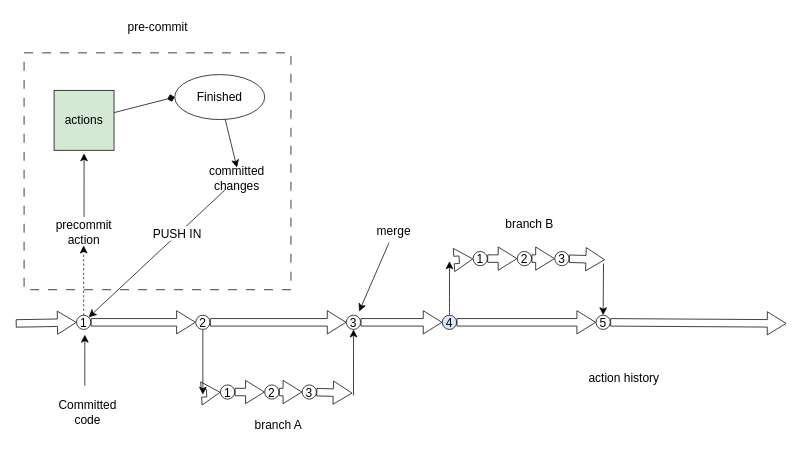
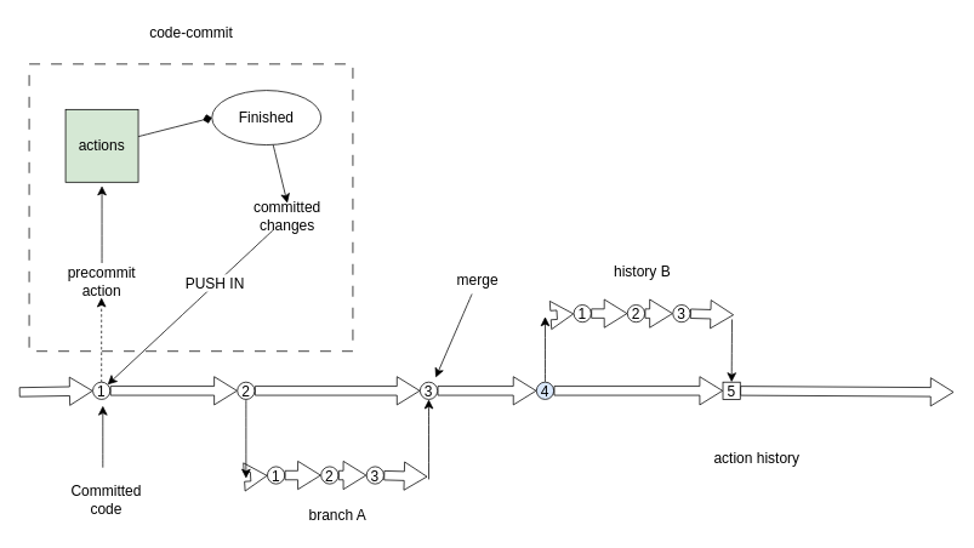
  <mxCell id="0" />
  <mxCell id="1" parent="0" />
  <mxCell id="2" value="" style="rounded=0;whiteSpace=wrap;html=1;fontSize=16;dashed=1;dashPattern=12 12;" vertex="1" parent="1"><mxGeometry x="31" y="70" width="356" height="316" as="geometry" /></mxCell>
  <mxCell id="3" value="Committed code" style="text;html=1;strokeColor=none;fillColor=none;align=center;verticalAlign=middle;whiteSpace=wrap;rounded=0;fontSize=16;" vertex="1" parent="1"><mxGeometry x="86" y="534" width="60" height="30" as="geometry" /></mxCell>
  <mxCell id="4" value="" style="endArrow=classic;html=1;rounded=0;fontSize=12;startSize=8;endSize=8;curved=1;" edge="1" parent="1"><mxGeometry width="50" height="50" relative="1" as="geometry"><mxPoint x="112" y="514" as="sourcePoint" /><mxPoint x="112" y="446" as="targetPoint" /></mxGeometry></mxCell>
  <mxCell id="5" value="" style="shape=flexArrow;endArrow=classic;html=1;rounded=0;fontSize=12;startSize=8;endSize=8;curved=1;" edge="1" parent="1" source="48"><mxGeometry width="50" height="50" relative="1" as="geometry"><mxPoint x="20" y="431" as="sourcePoint" /><mxPoint x="1048" y="431" as="targetPoint" /></mxGeometry></mxCell>
  <mxCell id="6" value="" style="shape=flexArrow;endArrow=classic;html=1;rounded=0;fontSize=12;startSize=8;endSize=8;curved=1;" edge="1" parent="1" target="8"><mxGeometry width="50" height="50" relative="1" as="geometry"><mxPoint x="20" y="431" as="sourcePoint" /><mxPoint x="1048" y="431" as="targetPoint" /></mxGeometry></mxCell>
  <mxCell id="7" style="edgeStyle=none;curved=1;rounded=0;orthogonalLoop=1;jettySize=auto;html=1;fontSize=12;startSize=8;endSize=8;dashed=1;" edge="1" parent="1" source="8"><mxGeometry relative="1" as="geometry"><mxPoint x="110.5" y="327" as="targetPoint" /></mxGeometry></mxCell>
  <mxCell id="8" value="1" style="ellipse;whiteSpace=wrap;html=1;aspect=fixed;fontSize=16;" vertex="1" parent="1"><mxGeometry x="101" y="420" width="19" height="19" as="geometry" /></mxCell>
  <mxCell id="9" style="edgeStyle=none;curved=1;rounded=0;orthogonalLoop=1;jettySize=auto;html=1;fontSize=12;startSize=8;endSize=8;" edge="1" parent="1"><mxGeometry relative="1" as="geometry"><mxPoint x="111" y="204" as="targetPoint" /><mxPoint x="111" y="289" as="sourcePoint" /></mxGeometry></mxCell>
  <mxCell id="10" value="precommit action" style="text;html=1;strokeColor=none;fillColor=none;align=center;verticalAlign=middle;whiteSpace=wrap;rounded=0;fontSize=16;" vertex="1" parent="1"><mxGeometry x="80.5" y="295" width="60" height="30" as="geometry" /></mxCell>
  <mxCell id="11" style="edgeStyle=none;curved=1;rounded=0;orthogonalLoop=1;jettySize=auto;html=1;entryX=0;entryY=0.5;entryDx=0;entryDy=0;fontSize=12;startSize=8;endSize=8;endArrow=diamond;" edge="1" parent="1" source="12" target="14"><mxGeometry relative="1" as="geometry" /></mxCell>
  <mxCell id="12" value="actions" style="whiteSpace=wrap;html=1;aspect=fixed;fontSize=16;fillColor=#d5e8d4;" vertex="1" parent="1"><mxGeometry x="71" y="120" width="80" height="80" as="geometry" /></mxCell>
  <mxCell id="13" style="edgeStyle=none;curved=1;rounded=0;orthogonalLoop=1;jettySize=auto;html=1;entryX=0.5;entryY=0;entryDx=0;entryDy=0;fontSize=12;startSize=8;endSize=8;" edge="1" parent="1" source="14" target="17"><mxGeometry relative="1" as="geometry" /></mxCell>
  <mxCell id="14" value="Finished" style="ellipse;whiteSpace=wrap;html=1;fontSize=16;" vertex="1" parent="1"><mxGeometry x="232" y="99" width="120" height="60" as="geometry" /></mxCell>
  <mxCell id="15" style="edgeStyle=none;curved=1;rounded=0;orthogonalLoop=1;jettySize=auto;html=1;entryX=1;entryY=0;entryDx=0;entryDy=0;fontSize=12;startSize=8;endSize=8;" edge="1" parent="1" source="17" target="8"><mxGeometry relative="1" as="geometry" /></mxCell>
  <mxCell id="16" value="PUSH IN" style="edgeLabel;html=1;align=center;verticalAlign=middle;resizable=0;points=[];fontSize=16;" vertex="1" connectable="0" parent="15"><mxGeometry x="-0.304" y="-2" relative="1" as="geometry"><mxPoint as="offset" /></mxGeometry></mxCell>
  <mxCell id="17" value="committed changes" style="text;html=1;strokeColor=none;fillColor=none;align=center;verticalAlign=middle;whiteSpace=wrap;rounded=0;fontSize=16;" vertex="1" parent="1"><mxGeometry x="285" y="223" width="60" height="30" as="geometry" /></mxCell>
- <mxCell id="18" value="pre-commit" style="text;html=1;strokeColor=none;fillColor=none;align=center;verticalAlign=middle;whiteSpace=wrap;rounded=0;fontSize=16;" vertex="1" parent="1"><mxGeometry x="135.5" y="20" width="147" height="30" as="geometry" /></mxCell>
+ <mxCell id="18" value="code-commit" style="text;html=1;strokeColor=none;fillColor=none;align=center;verticalAlign=middle;whiteSpace=wrap;rounded=0;fontSize=16;" vertex="1" parent="1"><mxGeometry x="135.5" y="20" width="147" height="30" as="geometry" /></mxCell>
  <mxCell id="19" value="" style="shape=flexArrow;endArrow=classic;html=1;rounded=0;fontSize=12;startSize=8;endSize=8;curved=1;" edge="1" parent="1" source="8" target="21"><mxGeometry width="50" height="50" relative="1" as="geometry"><mxPoint x="120" y="430" as="sourcePoint" /><mxPoint x="1048" y="431" as="targetPoint" /></mxGeometry></mxCell>
  <mxCell id="20" style="edgeStyle=none;curved=1;rounded=0;orthogonalLoop=1;jettySize=auto;html=1;fontSize=12;startSize=8;endSize=8;" edge="1" parent="1" source="21"><mxGeometry relative="1" as="geometry"><mxPoint x="269.5" y="526" as="targetPoint" /></mxGeometry></mxCell>
  <mxCell id="21" value="2" style="ellipse;whiteSpace=wrap;html=1;aspect=fixed;fontSize=16;" vertex="1" parent="1"><mxGeometry x="260" y="420" width="19" height="19" as="geometry" /></mxCell>
  <mxCell id="22" value="" style="shape=flexArrow;endArrow=classic;html=1;rounded=0;fontSize=12;startSize=8;endSize=8;curved=1;" edge="1" parent="1" source="28"><mxGeometry width="50" height="50" relative="1" as="geometry"><mxPoint x="274" y="524" as="sourcePoint" /><mxPoint x="469" y="524" as="targetPoint" /></mxGeometry></mxCell>
  <mxCell id="23" value="" style="shape=flexArrow;endArrow=classic;html=1;rounded=0;fontSize=12;startSize=8;endSize=8;curved=1;" edge="1" parent="1" target="24"><mxGeometry width="50" height="50" relative="1" as="geometry"><mxPoint x="274" y="524" as="sourcePoint" /><mxPoint x="469" y="524" as="targetPoint" /></mxGeometry></mxCell>
  <mxCell id="24" value="1" style="ellipse;whiteSpace=wrap;html=1;aspect=fixed;fontSize=16;" vertex="1" parent="1"><mxGeometry x="293" y="513" width="19" height="19" as="geometry" /></mxCell>
  <mxCell id="25" value="" style="shape=flexArrow;endArrow=classic;html=1;rounded=0;fontSize=12;startSize=8;endSize=8;curved=1;" edge="1" parent="1" source="24" target="26"><mxGeometry width="50" height="50" relative="1" as="geometry"><mxPoint x="312" y="523" as="sourcePoint" /><mxPoint x="469" y="524" as="targetPoint" /></mxGeometry></mxCell>
  <mxCell id="26" value="2" style="ellipse;whiteSpace=wrap;html=1;aspect=fixed;fontSize=16;" vertex="1" parent="1"><mxGeometry x="352" y="513" width="19" height="19" as="geometry" /></mxCell>
  <mxCell id="27" value="" style="shape=flexArrow;endArrow=classic;html=1;rounded=0;fontSize=12;startSize=8;endSize=8;curved=1;" edge="1" parent="1" source="26" target="28"><mxGeometry width="50" height="50" relative="1" as="geometry"><mxPoint x="371" y="523" as="sourcePoint" /><mxPoint x="469" y="524" as="targetPoint" /></mxGeometry></mxCell>
  <mxCell id="28" value="3" style="ellipse;whiteSpace=wrap;html=1;aspect=fixed;fontSize=16;" vertex="1" parent="1"><mxGeometry x="402" y="513" width="19" height="19" as="geometry" /></mxCell>
  <mxCell id="29" style="edgeStyle=none;curved=1;rounded=0;orthogonalLoop=1;jettySize=auto;html=1;fontSize=12;startSize=8;endSize=8;endArrow=none;endFill=0;startArrow=classic;startFill=1;" edge="1" parent="1"><mxGeometry relative="1" as="geometry"><mxPoint x="470.5" y="527" as="targetPoint" /><mxPoint x="470.5" y="439" as="sourcePoint" /></mxGeometry></mxCell>
  <mxCell id="30" value="branch A" style="text;html=1;strokeColor=none;fillColor=none;align=center;verticalAlign=middle;whiteSpace=wrap;rounded=0;fontSize=16;" vertex="1" parent="1"><mxGeometry x="297" y="551" width="147" height="30" as="geometry" /></mxCell>
  <mxCell id="31" style="edgeStyle=none;curved=1;rounded=0;orthogonalLoop=1;jettySize=auto;html=1;fontSize=12;startSize=8;endSize=8;" edge="1" parent="1" source="32"><mxGeometry relative="1" as="geometry"><mxPoint x="478" y="415" as="targetPoint" /></mxGeometry></mxCell>
  <mxCell id="32" value="merge" style="text;html=1;strokeColor=none;fillColor=none;align=center;verticalAlign=middle;whiteSpace=wrap;rounded=0;fontSize=16;" vertex="1" parent="1"><mxGeometry x="451" y="293" width="147" height="30" as="geometry" /></mxCell>
  <mxCell id="33" value="" style="shape=flexArrow;endArrow=classic;html=1;rounded=0;fontSize=12;startSize=8;endSize=8;curved=1;" edge="1" source="39" parent="1"><mxGeometry width="50" height="50" relative="1" as="geometry"><mxPoint x="611" y="346" as="sourcePoint" /><mxPoint x="806" y="346" as="targetPoint" /></mxGeometry></mxCell>
  <mxCell id="34" value="" style="shape=flexArrow;endArrow=classic;html=1;rounded=0;fontSize=12;startSize=8;endSize=8;curved=1;" edge="1" target="35" parent="1"><mxGeometry width="50" height="50" relative="1" as="geometry"><mxPoint x="611" y="346" as="sourcePoint" /><mxPoint x="806" y="346" as="targetPoint" /></mxGeometry></mxCell>
  <mxCell id="35" value="1" style="ellipse;whiteSpace=wrap;html=1;aspect=fixed;fontSize=16;" vertex="1" parent="1"><mxGeometry x="630" y="335" width="19" height="19" as="geometry" /></mxCell>
  <mxCell id="36" value="" style="shape=flexArrow;endArrow=classic;html=1;rounded=0;fontSize=12;startSize=8;endSize=8;curved=1;" edge="1" source="35" target="37" parent="1"><mxGeometry width="50" height="50" relative="1" as="geometry"><mxPoint x="649" y="345" as="sourcePoint" /><mxPoint x="806" y="346" as="targetPoint" /></mxGeometry></mxCell>
  <mxCell id="37" value="2" style="ellipse;whiteSpace=wrap;html=1;aspect=fixed;fontSize=16;" vertex="1" parent="1"><mxGeometry x="689" y="335" width="19" height="19" as="geometry" /></mxCell>
  <mxCell id="38" value="" style="shape=flexArrow;endArrow=classic;html=1;rounded=0;fontSize=12;startSize=8;endSize=8;curved=1;" edge="1" source="37" target="39" parent="1"><mxGeometry width="50" height="50" relative="1" as="geometry"><mxPoint x="708" y="345" as="sourcePoint" /><mxPoint x="806" y="346" as="targetPoint" /></mxGeometry></mxCell>
  <mxCell id="39" value="3" style="ellipse;whiteSpace=wrap;html=1;aspect=fixed;fontSize=16;" vertex="1" parent="1"><mxGeometry x="739" y="335" width="19" height="19" as="geometry" /></mxCell>
- <mxCell id="40" value="branch B" style="text;html=1;strokeColor=none;fillColor=none;align=center;verticalAlign=middle;whiteSpace=wrap;rounded=0;fontSize=16;" vertex="1" parent="1"><mxGeometry x="632" y="283" width="147" height="30" as="geometry" /></mxCell>
+ <mxCell id="40" value="history B" style="text;html=1;strokeColor=none;fillColor=none;align=center;verticalAlign=middle;whiteSpace=wrap;rounded=0;fontSize=16;" vertex="1" parent="1"><mxGeometry x="632" y="283" width="147" height="30" as="geometry" /></mxCell>
  <mxCell id="41" value="" style="shape=flexArrow;endArrow=classic;html=1;rounded=0;fontSize=12;startSize=8;endSize=8;curved=1;" edge="1" parent="1" source="45" target="43"><mxGeometry width="50" height="50" relative="1" as="geometry"><mxPoint x="279" y="430" as="sourcePoint" /><mxPoint x="1048" y="431" as="targetPoint" /></mxGeometry></mxCell>
  <mxCell id="42" style="edgeStyle=none;curved=1;rounded=0;orthogonalLoop=1;jettySize=auto;html=1;fontSize=12;startSize=8;endSize=8;" edge="1" parent="1" source="43"><mxGeometry relative="1" as="geometry"><mxPoint x="598.5" y="348" as="targetPoint" /></mxGeometry></mxCell>
  <mxCell id="43" value="4" style="ellipse;whiteSpace=wrap;html=1;aspect=fixed;fontSize=16;fillColor=#dae8fc;" vertex="1" parent="1"><mxGeometry x="589" y="420" width="19" height="19" as="geometry" /></mxCell>
  <mxCell id="44" value="" style="shape=flexArrow;endArrow=classic;html=1;rounded=0;fontSize=12;startSize=8;endSize=8;curved=1;" edge="1" parent="1" source="21" target="45"><mxGeometry width="50" height="50" relative="1" as="geometry"><mxPoint x="279" y="430" as="sourcePoint" /><mxPoint x="589" y="430" as="targetPoint" /></mxGeometry></mxCell>
  <mxCell id="45" value="3" style="ellipse;whiteSpace=wrap;html=1;aspect=fixed;fontSize=16;" vertex="1" parent="1"><mxGeometry x="461" y="420" width="19" height="19" as="geometry" /></mxCell>
  <mxCell id="46" value="" style="shape=flexArrow;endArrow=classic;html=1;rounded=0;fontSize=12;startSize=8;endSize=8;curved=1;" edge="1" parent="1" source="43" target="48"><mxGeometry width="50" height="50" relative="1" as="geometry"><mxPoint x="608" y="430" as="sourcePoint" /><mxPoint x="1048" y="431" as="targetPoint" /></mxGeometry></mxCell>
  <mxCell id="47" style="edgeStyle=none;curved=1;rounded=0;orthogonalLoop=1;jettySize=auto;html=1;fontSize=12;startSize=8;endSize=8;endArrow=none;endFill=0;startArrow=classic;startFill=1;" edge="1" parent="1" source="48"><mxGeometry relative="1" as="geometry"><mxPoint x="804" y="351" as="targetPoint" /></mxGeometry></mxCell>
- <mxCell id="48" value="5" style="ellipse;whiteSpace=wrap;html=1;aspect=fixed;fontSize=16;" vertex="1" parent="1"><mxGeometry x="794" y="420" width="19" height="19" as="geometry" /></mxCell>
+ <mxCell id="48" value="5" style="whiteSpace=wrap;html=1;aspect=fixed;fontSize=16;rounded=0;" vertex="1" parent="1"><mxGeometry x="794" y="420" width="19" height="19" as="geometry" /></mxCell>
  <mxCell id="49" value="action history" style="text;html=1;strokeColor=none;fillColor=none;align=center;verticalAlign=middle;whiteSpace=wrap;rounded=0;fontSize=16;" vertex="1" parent="1"><mxGeometry x="758" y="488" width="147" height="30" as="geometry" /></mxCell>
